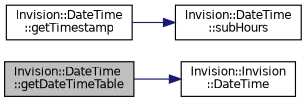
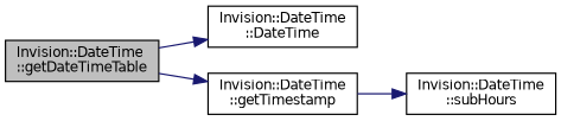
  digraph {
    rankdir=LR
    node [color=black fillcolor=white fontname=Helvetica fontsize=10 shape=record style=filled]
    edge [color=midnightblue fontname=Helvetica fontsize=10 labelfontname=Helvetica labelfontsize=10 style=solid]
    n1 [fillcolor=grey75 fontcolor=black height=0.2 label="Invision::DateTime\l::getDateTimeTable" width=0.4]
-   n2 [height=0.2 label="Invision::Invision\l::DateTime" width=0.4]
+   n2 [height=0.2 label="Invision::DateTime\l::DateTime" width=0.4]
    n3 [height=0.2 label="Invision::DateTime\l::getTimestamp" width=0.4]
    n4 [height=0.2 label="Invision::DateTime\l::subHours" width=0.4]
    n1 -> n2
+   n1 -> n3
    n3 -> n4
  }
